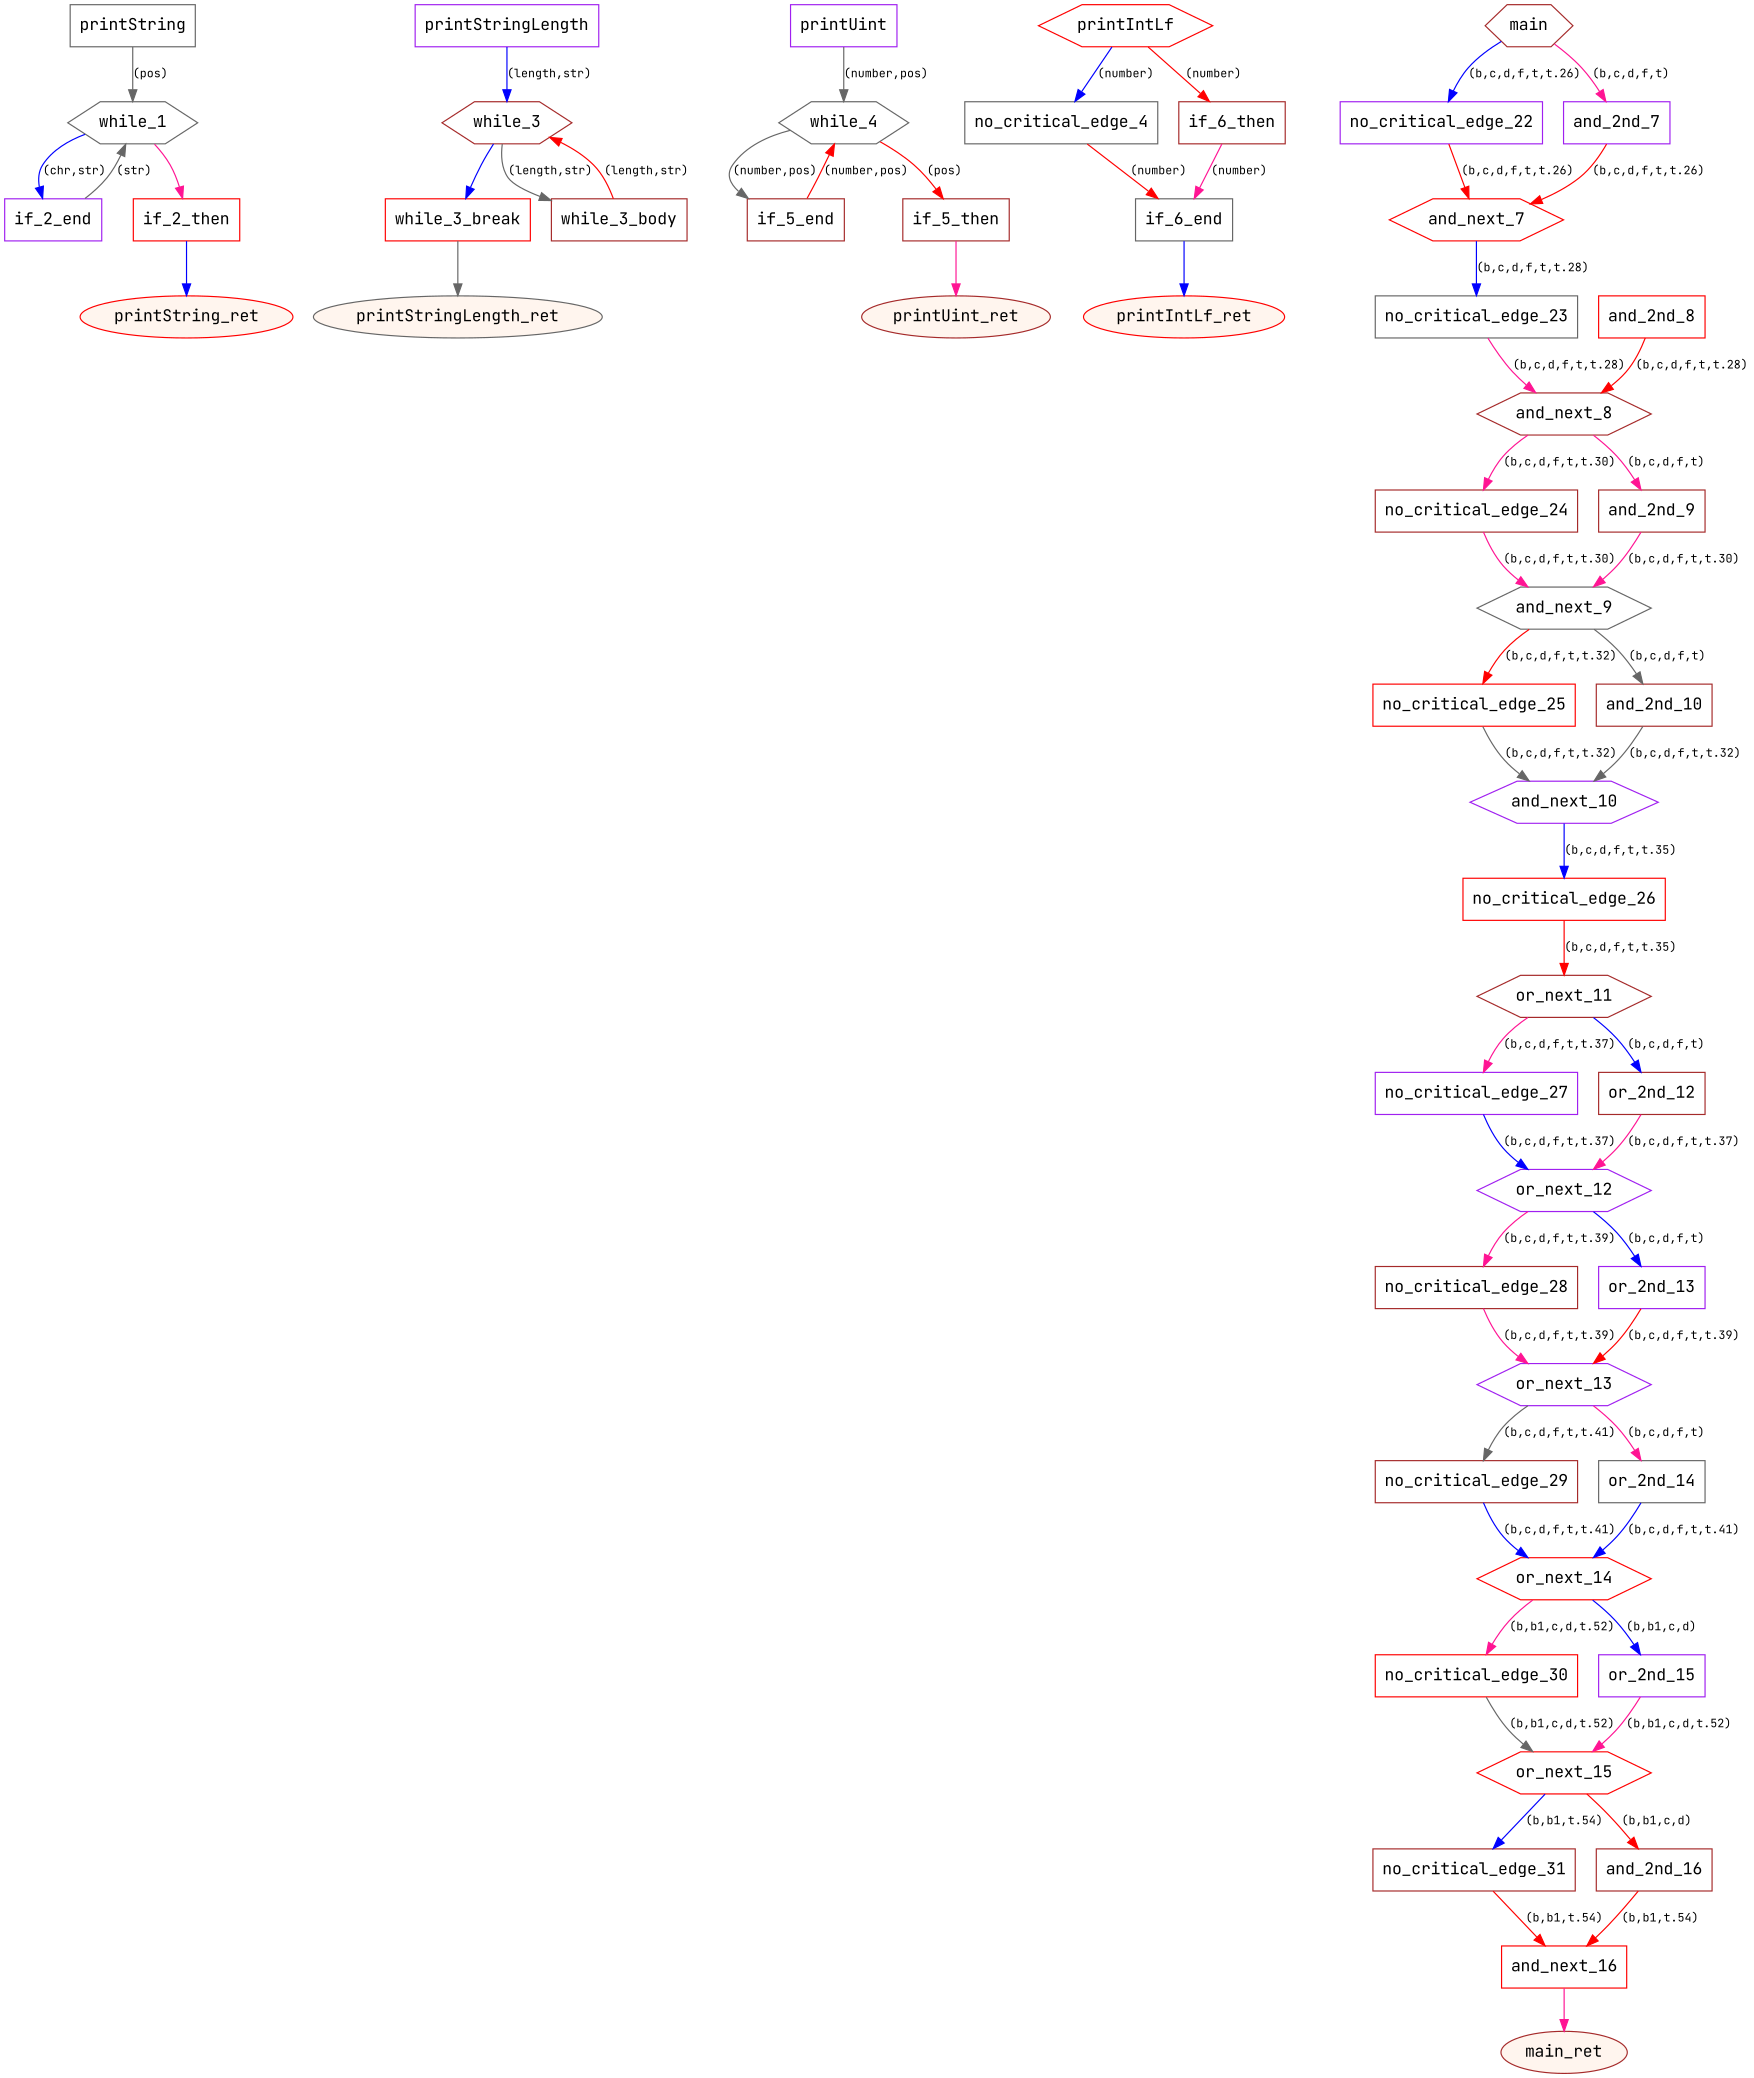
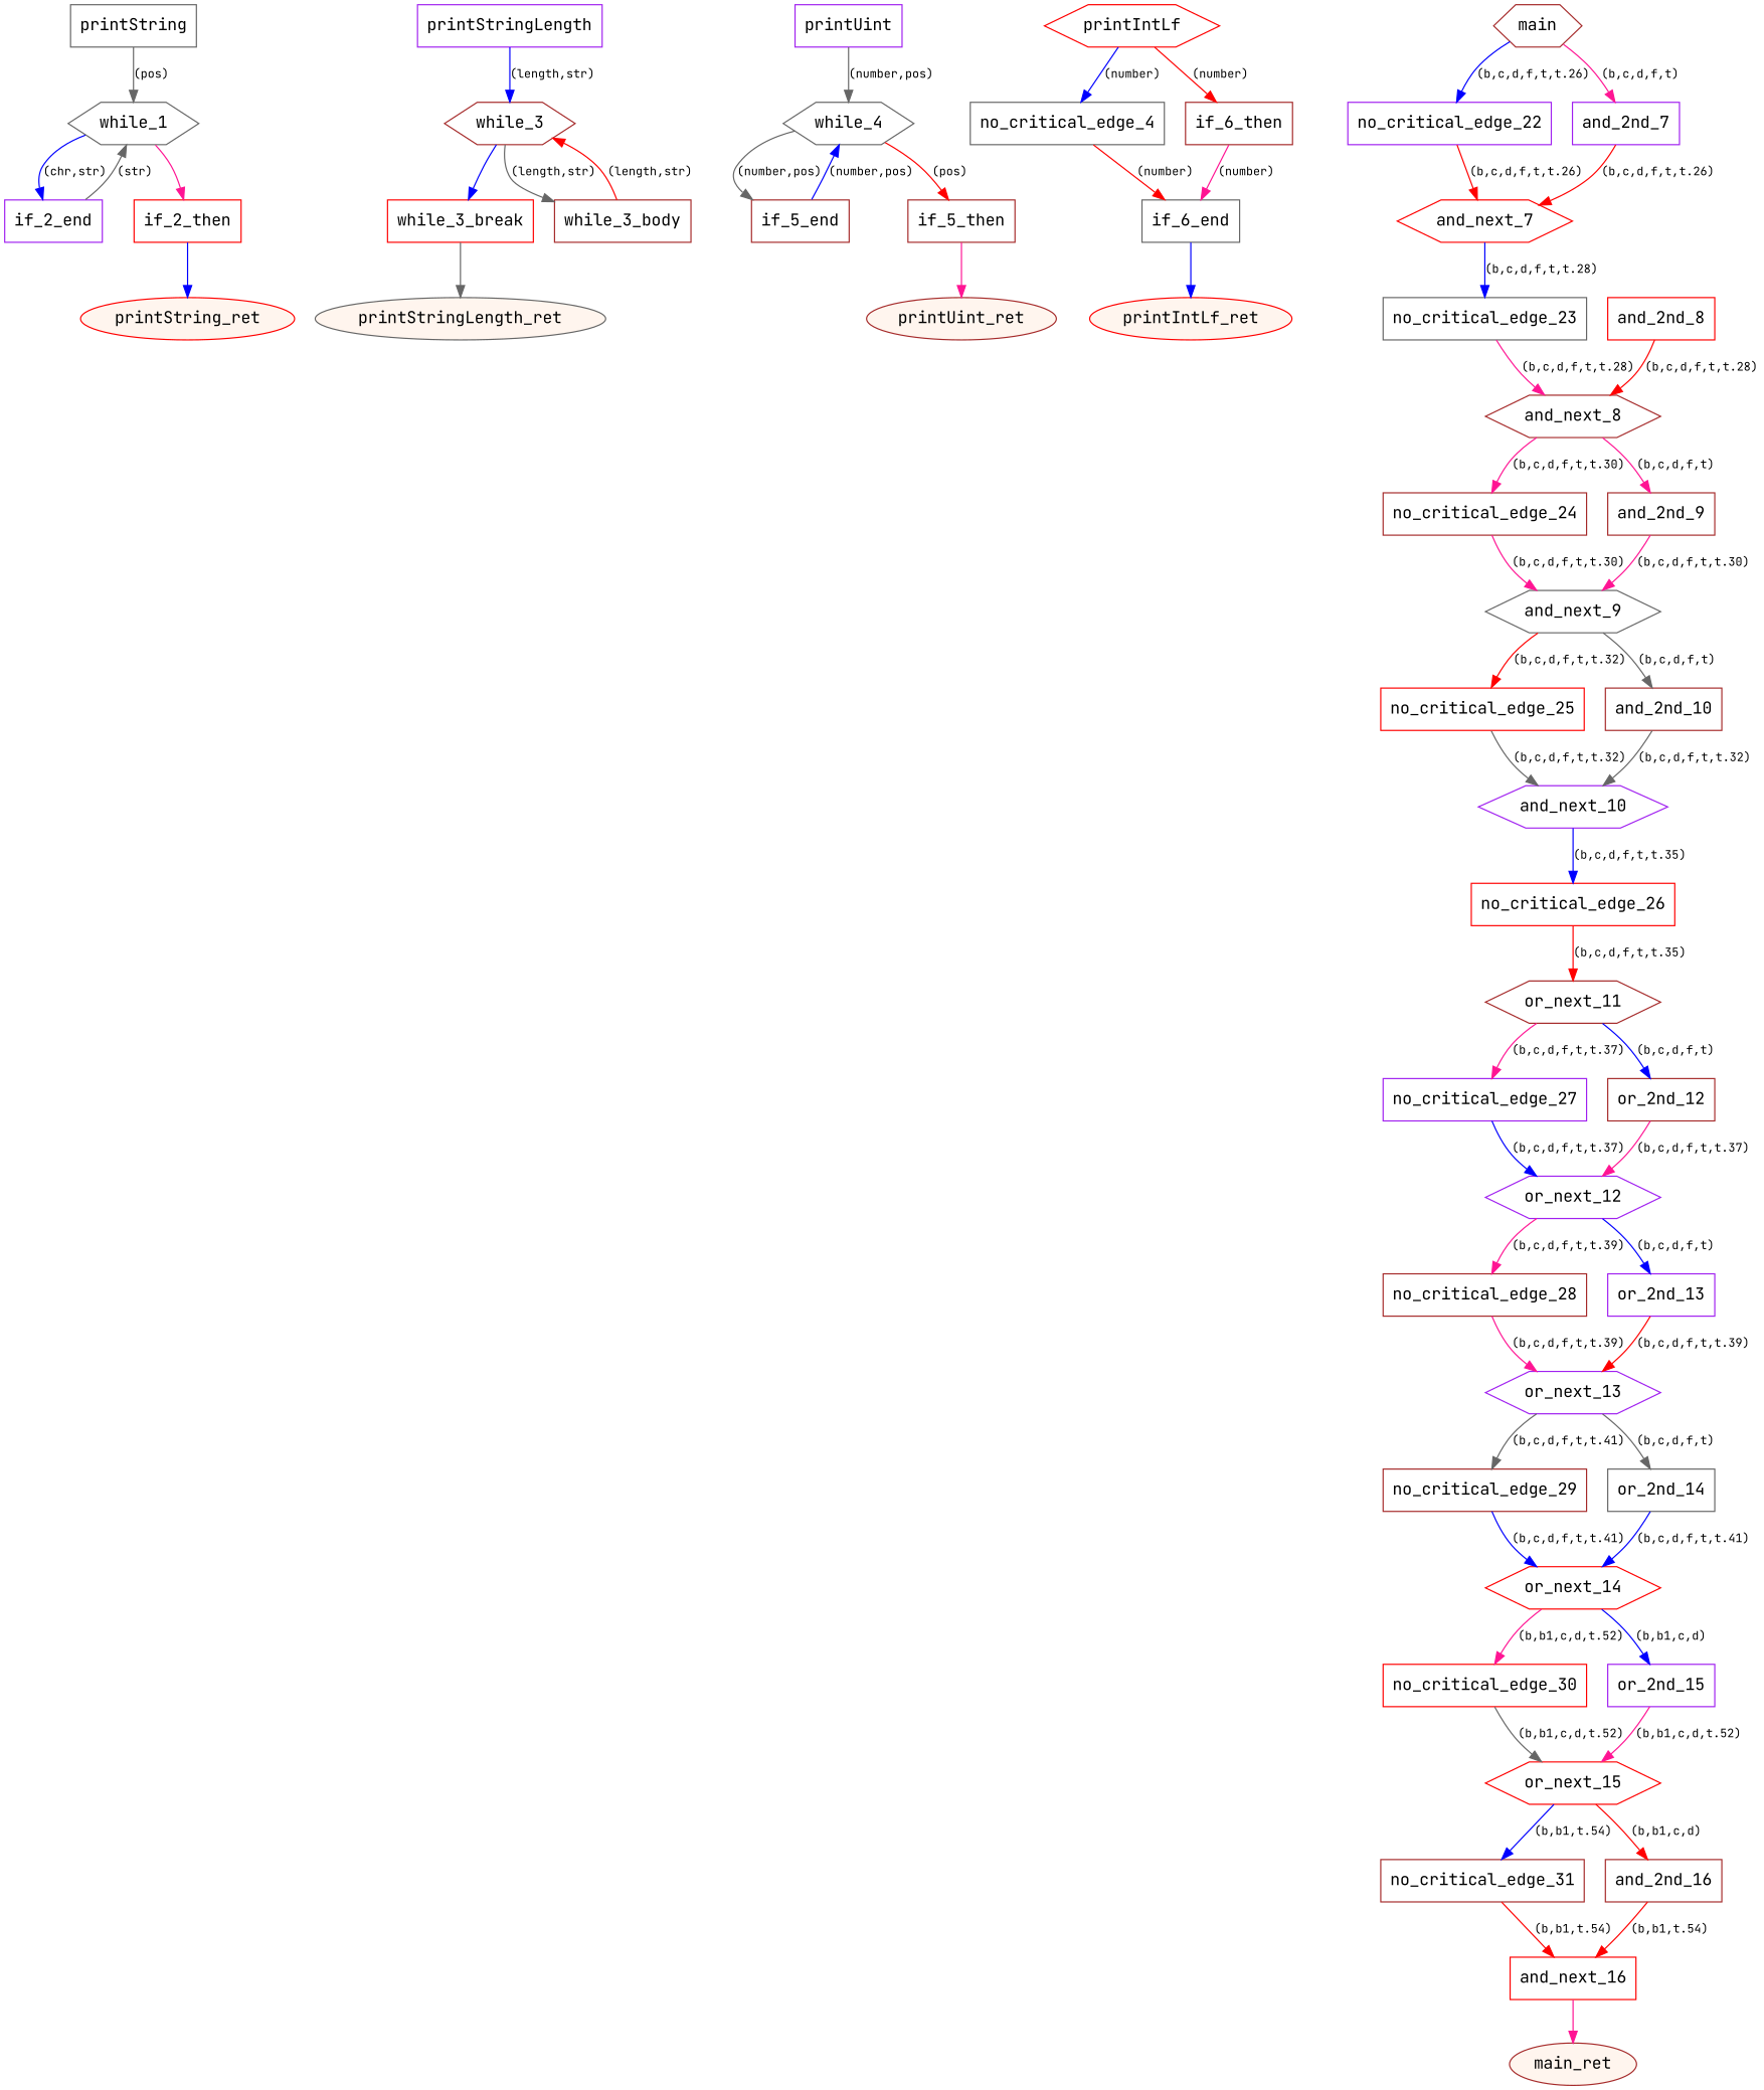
  digraph {
    fontname="JetBrains Mono"
    node [color=brown fontname="JetBrains Mono" shape=box]
    edge [color=blue fontname="JetBrains Mono" fontsize="10pt"]
    n1 [color=gray40 label=printString]
    n2 [color=gray40 label=while_1 shape=hexagon]
    n3 [color=purple label=if_2_end]
    n4 [color=red label=if_2_then]
    n5 [color=red fillcolor="#fff5ee" label=printString_ret shape=oval style=filled]
    n6 [color=purple label=printStringLength]
    n7 [label=while_3 shape=hexagon]
    n8 [color=red label=while_3_break]
    n9 [label=while_3_body]
    n10 [color=gray40 fillcolor="#fff5ee" label=printStringLength_ret shape=oval style=filled]
    n11 [color=purple label=printUint]
    n12 [color=gray40 label=while_4 shape=hexagon]
    n13 [label=if_5_end]
    n14 [label=if_5_then]
    n15 [fillcolor="#fff5ee" label=printUint_ret shape=oval style=filled]
    n16 [color=red label=printIntLf shape=hexagon]
    n17 [color=gray40 label=no_critical_edge_4]
    n18 [label=if_6_then]
    n19 [color=gray40 label=if_6_end]
    n20 [color=red fillcolor="#fff5ee" label=printIntLf_ret shape=oval style=filled]
    n21 [label=main shape=hexagon]
    n22 [color=purple label=no_critical_edge_22]
    n23 [color=purple label=and_2nd_7]
    n24 [color=red label=and_next_7 shape=hexagon]
    n25 [color=gray40 label=no_critical_edge_23]
    n26 [color=red label=and_2nd_8]
    n27 [label=and_next_8 shape=hexagon]
    n28 [label=no_critical_edge_24]
    n29 [label=and_2nd_9]
    n30 [color=gray40 label=and_next_9 shape=hexagon]
    n31 [color=red label=no_critical_edge_25]
    n32 [label=and_2nd_10]
    n33 [color=purple label=and_next_10 shape=hexagon]
    n34 [color=red label=no_critical_edge_26]
    n35 [label=or_next_11 shape=hexagon]
    n36 [color=purple label=no_critical_edge_27]
    n37 [label=or_2nd_12]
    n38 [color=purple label=or_next_12 shape=hexagon]
    n39 [label=no_critical_edge_28]
    n40 [color=purple label=or_2nd_13]
    n41 [color=purple label=or_next_13 shape=hexagon]
    n42 [label=no_critical_edge_29]
    n43 [color=gray40 label=or_2nd_14]
    n44 [color=red label=or_next_14 shape=hexagon]
    n45 [color=red label=no_critical_edge_30]
    n46 [color=purple label=or_2nd_15]
    n47 [color=red label=or_next_15 shape=hexagon]
    n48 [label=no_critical_edge_31]
    n49 [label=and_2nd_16]
    n50 [color=red label=and_next_16]
    n51 [fillcolor="#fff5ee" label=main_ret shape=oval style=filled]
    subgraph sub_1 {
      n1
      n2
      n3
      n4
      n5
    }
    subgraph sub_2 {
      n6
      n7
      n8
      n9
      n10
    }
    subgraph sub_3 {
      n11
      n12
      n13
      n14
      n15
    }
    subgraph sub_4 {
      n16
      n17
      n18
      n19
      n20
    }
    subgraph sub_5 {
      n21
      n22
      n23
      n24
      n25
      n26
      n27
      n28
      n29
      n30
      n31
      n32
      n33
      n34
      n35
      n36
      n37
      n38
      n39
      n40
      n41
      n42
      n43
      n44
      n45
      n46
      n47
      n48
      n49
      n50
      n51
    }
    n1 -> n2 [color=gray40 label="(pos)"]
    n2 -> n3 [label="(chr,str)"]
    n2 -> n4 [color=deeppink]
    n3 -> n2 [color=gray40 label="(str)"]
    n4 -> n5
    n6 -> n7 [label="(length,str)"]
    n7 -> n8
    n7 -> n9 [color=gray40 label="(length,str)"]
    n8 -> n10 [color=gray40]
    n9 -> n7 [color=red label="(length,str)"]
    n11 -> n12 [color=gray40 label="(number,pos)"]
    n12 -> n13 [color=gray40 label="(number,pos)"]
    n12 -> n14 [color=red label="(pos)"]
-   n13 -> n12 [color=red label="(number,pos)"]
+   n13 -> n12 [label="(number,pos)"]
    n14 -> n15 [color=deeppink]
    n16 -> n17 [label="(number)"]
    n16 -> n18 [color=red label="(number)"]
    n17 -> n19 [color=red label="(number)"]
    n18 -> n19 [color=deeppink label="(number)"]
    n19 -> n20
    n21 -> n22 [label="(b,c,d,f,t,t.26)"]
    n21 -> n23 [color=deeppink label="(b,c,d,f,t)"]
    n22 -> n24 [color=red label="(b,c,d,f,t,t.26)"]
    n23 -> n24 [color=red label="(b,c,d,f,t,t.26)"]
    n24 -> n25 [label="(b,c,d,f,t,t.28)"]
    n25 -> n27 [color=deeppink label="(b,c,d,f,t,t.28)"]
    n26 -> n27 [color=red label="(b,c,d,f,t,t.28)"]
    n27 -> n28 [color=deeppink label="(b,c,d,f,t,t.30)"]
    n27 -> n29 [color=deeppink label="(b,c,d,f,t)"]
    n28 -> n30 [color=deeppink label="(b,c,d,f,t,t.30)"]
    n29 -> n30 [color=deeppink label="(b,c,d,f,t,t.30)"]
    n30 -> n31 [color=red label="(b,c,d,f,t,t.32)"]
    n30 -> n32 [color=gray40 label="(b,c,d,f,t)"]
    n31 -> n33 [color=gray40 label="(b,c,d,f,t,t.32)"]
    n32 -> n33 [color=gray40 label="(b,c,d,f,t,t.32)"]
    n33 -> n34 [label="(b,c,d,f,t,t.35)"]
    n34 -> n35 [color=red label="(b,c,d,f,t,t.35)"]
    n35 -> n36 [color=deeppink label="(b,c,d,f,t,t.37)"]
    n35 -> n37 [label="(b,c,d,f,t)"]
    n36 -> n38 [label="(b,c,d,f,t,t.37)"]
    n37 -> n38 [color=deeppink label="(b,c,d,f,t,t.37)"]
    n38 -> n39 [color=deeppink label="(b,c,d,f,t,t.39)"]
    n38 -> n40 [label="(b,c,d,f,t)"]
    n39 -> n41 [color=deeppink label="(b,c,d,f,t,t.39)"]
    n40 -> n41 [color=red label="(b,c,d,f,t,t.39)"]
    n41 -> n42 [color=gray40 label="(b,c,d,f,t,t.41)"]
-   n41 -> n43 [color=deeppink label="(b,c,d,f,t)"]
+   n41 -> n43 [color=gray40 label="(b,c,d,f,t)"]
    n42 -> n44 [label="(b,c,d,f,t,t.41)"]
    n43 -> n44 [label="(b,c,d,f,t,t.41)"]
    n44 -> n45 [color=deeppink label="(b,b1,c,d,t.52)"]
    n44 -> n46 [label="(b,b1,c,d)"]
    n45 -> n47 [color=gray40 label="(b,b1,c,d,t.52)"]
    n46 -> n47 [color=deeppink label="(b,b1,c,d,t.52)"]
    n47 -> n48 [label="(b,b1,t.54)"]
    n47 -> n49 [color=red label="(b,b1,c,d)"]
    n48 -> n50 [color=red label="(b,b1,t.54)"]
    n49 -> n50 [color=red label="(b,b1,t.54)"]
    n50 -> n51 [color=deeppink]
  }
